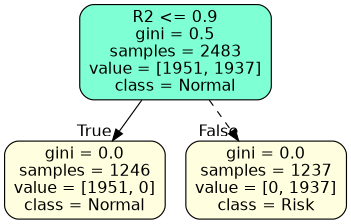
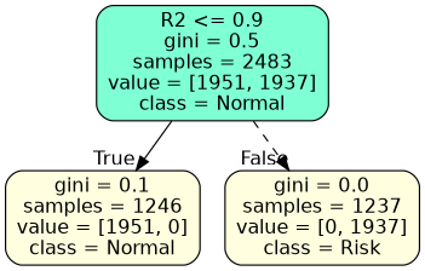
  digraph {
    node [color=black fillcolor=lightyellow fontname=helvetica shape=box style="filled, rounded"]
    edge [fontname=helvetica labeldistance=2.5]
    n1 [fillcolor=aquamarine label="R2 <= 0.9\ngini = 0.5\nsamples = 2483\nvalue = [1951, 1937]\nclass = Normal"]
-   n2 [label="gini = 0.0\nsamples = 1246\nvalue = [1951, 0]\nclass = Normal"]
+   n2 [label="gini = 0.1\nsamples = 1246\nvalue = [1951, 0]\nclass = Normal"]
    n3 [label="gini = 0.0\nsamples = 1237\nvalue = [0, 1937]\nclass = Risk"]
    n1 -> n2 [headlabel=True labelangle=45 style=solid]
    n1 -> n3 [headlabel=False labelangle=-45 style=dashed]
  }
